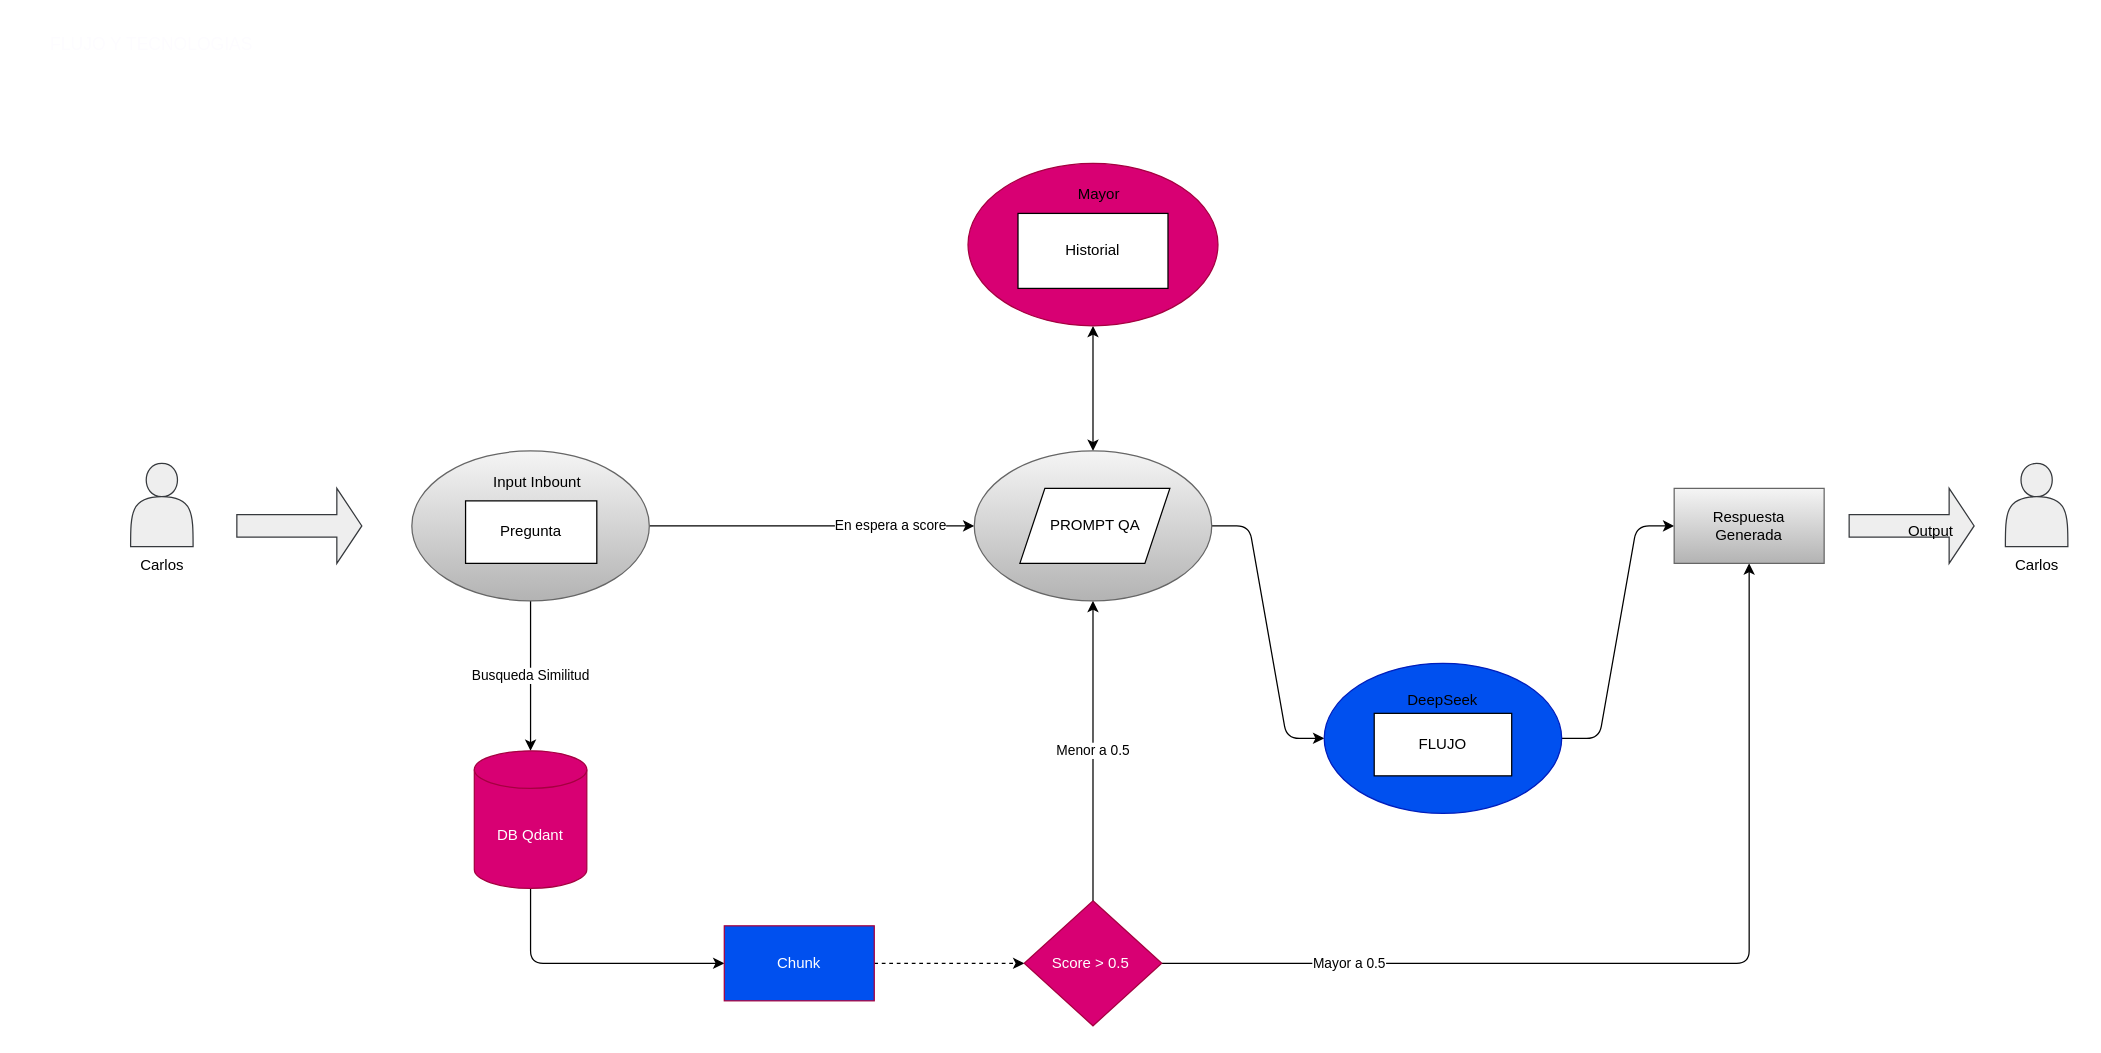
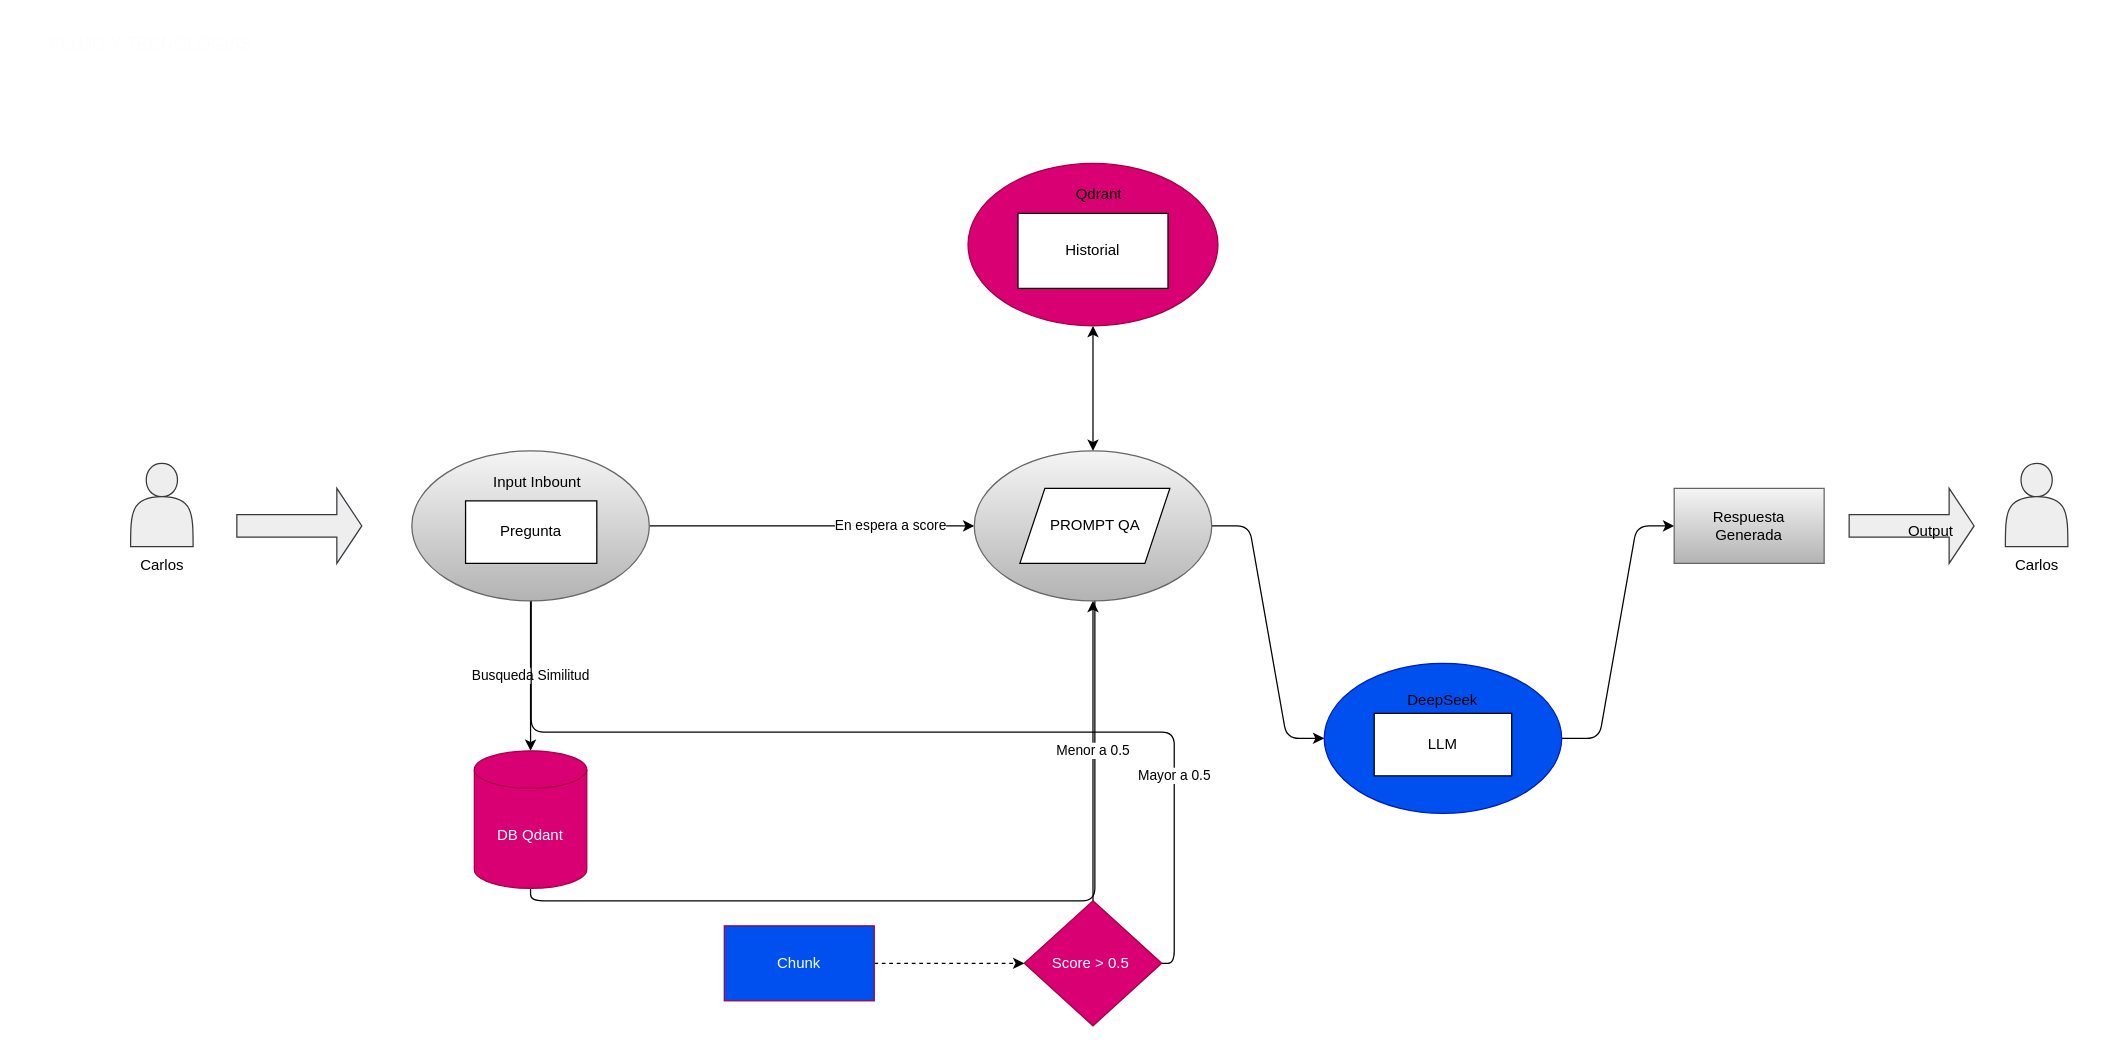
  <mxCell id="0" />
  <mxCell id="1" parent="0" />
  <mxCell id="2" style="edgeStyle=entityRelationEdgeStyle;html=1;exitX=1;exitY=0.5;exitDx=0;exitDy=0;entryX=0;entryY=0.5;entryDx=0;entryDy=0;" parent="1" source="28" target="24" edge="1"><mxGeometry relative="1" as="geometry" /></mxCell>
  <mxCell id="3" value="" style="edgeStyle=orthogonalEdgeStyle;html=1;fontColor=#000000;startArrow=classic;startFill=1;" parent="1" source="28" target="31" edge="1"><mxGeometry relative="1" as="geometry"><mxPoint x="959" y="320" as="sourcePoint" /></mxGeometry></mxCell>
  <mxCell id="4" value="En espera a score" style="edgeStyle=none;html=1;exitX=1;exitY=0.5;exitDx=0;exitDy=0;entryX=0;entryY=0.5;entryDx=0;entryDy=0;" parent="1" source="35" target="28" edge="1"><mxGeometry x="0.484" relative="1" as="geometry"><mxPoint as="offset" /></mxGeometry></mxCell>
  <mxCell id="5" value="Busqueda Similitud" style="edgeStyle=orthogonalEdgeStyle;html=1;exitX=0.5;exitY=1;exitDx=0;exitDy=0;entryX=0.5;entryY=0;entryDx=0;entryDy=0;entryPerimeter=0;" parent="1" source="35" target="7" edge="1"><mxGeometry relative="1" as="geometry"><mxPoint x="444" y="630" as="targetPoint" /></mxGeometry></mxCell>
- <mxCell id="6" style="edgeStyle=orthogonalEdgeStyle;html=1;exitX=0.5;exitY=1;exitDx=0;exitDy=0;exitPerimeter=0;entryX=0;entryY=0.5;entryDx=0;entryDy=0;" parent="1" source="7" target="9" edge="1"><mxGeometry relative="1" as="geometry" /></mxCell>
+ <mxCell id="6" style="edgeStyle=orthogonalEdgeStyle;html=1;exitX=0.5;exitY=1;exitDx=0;exitDy=0;exitPerimeter=0;" parent="1" source="7" target="29" edge="1"><mxGeometry relative="1" as="geometry" /></mxCell>
  <mxCell id="7" value="DB Qdant" style="shape=cylinder3;whiteSpace=wrap;html=1;boundedLbl=1;backgroundOutline=1;size=15;fillColor=#d80073;strokeColor=#A50040;fontColor=#ffffff;" parent="1" vertex="1"><mxGeometry x="379" y="600" width="90" height="110" as="geometry" /></mxCell>
  <mxCell id="8" style="edgeStyle=orthogonalEdgeStyle;html=1;exitX=1;exitY=0.5;exitDx=0;exitDy=0;entryX=0;entryY=0.5;entryDx=0;entryDy=0;dashed=1;" parent="1" source="9" target="11" edge="1"><mxGeometry relative="1" as="geometry" /></mxCell>
  <mxCell id="9" value="Chunk" style="rounded=0;whiteSpace=wrap;html=1;fillColor=#0050ef;fontColor=#ffffff;strokeColor=#A50040;" parent="1" vertex="1"><mxGeometry x="579" y="740" width="120" height="60" as="geometry" /></mxCell>
- <mxCell id="10" value="Mayor a 0.5" style="edgeStyle=orthogonalEdgeStyle;html=1;exitX=1;exitY=0.5;exitDx=0;exitDy=0;entryX=0.5;entryY=1;entryDx=0;entryDy=0;" parent="1" source="11" target="15" edge="1"><mxGeometry x="-0.62" relative="1" as="geometry"><mxPoint as="offset" /></mxGeometry></mxCell>
+ <mxCell id="10" value="Mayor a 0.5" style="edgeStyle=orthogonalEdgeStyle;html=1;exitX=1;exitY=0.5;exitDx=0;exitDy=0;" parent="1" source="11" target="37" edge="1"><mxGeometry x="-0.62" relative="1" as="geometry"><mxPoint as="offset" /></mxGeometry></mxCell>
  <mxCell id="11" value="Score &amp;gt; 0.5&amp;nbsp;" style="rhombus;whiteSpace=wrap;html=1;fillColor=#d80073;fontColor=#ffffff;strokeColor=#A50040;" parent="1" vertex="1"><mxGeometry x="819" y="720" width="110" height="100" as="geometry" /></mxCell>
  <mxCell id="12" value="Menor a 0.5" style="edgeStyle=orthogonalEdgeStyle;html=1;entryX=0.5;entryY=1;entryDx=0;entryDy=0;" parent="1" source="11" target="28" edge="1"><mxGeometry relative="1" as="geometry" /></mxCell>
  <mxCell id="13" style="edgeStyle=entityRelationEdgeStyle;html=1;entryX=0;entryY=0.5;entryDx=0;entryDy=0;" parent="1" source="24" target="15" edge="1"><mxGeometry relative="1" as="geometry" /></mxCell>
  <mxCell id="14" value="" style="shape=singleArrow;whiteSpace=wrap;html=1;fillColor=#eeeeee;strokeColor=#36393d;" parent="1" vertex="1"><mxGeometry x="189" y="390" width="100" height="60" as="geometry" /></mxCell>
  <mxCell id="15" value="&lt;font color=&quot;#000000&quot;&gt;Respuesta &lt;br&gt;Generada&lt;/font&gt;" style="rounded=0;whiteSpace=wrap;html=1;fillColor=#f5f5f5;gradientColor=#b3b3b3;strokeColor=#666666;" parent="1" vertex="1"><mxGeometry x="1339" y="390" width="120" height="60" as="geometry" /></mxCell>
  <mxCell id="16" value="&lt;font style=&quot;font-size: 14px;&quot;&gt;FLUJO Y TECNOLOGIAS&lt;/font&gt;" style="text;html=1;strokeColor=none;fillColor=none;align=center;verticalAlign=middle;whiteSpace=wrap;rounded=0;strokeWidth=3;fontColor=#FDFCFF;" parent="1" vertex="1"><mxGeometry x="20.5" y="20" width="200" height="30" as="geometry" /></mxCell>
  <mxCell id="17" value="" style="group" vertex="1" connectable="0" parent="1"><mxGeometry x="1599" y="370" width="60" height="100" as="geometry" /></mxCell>
  <mxCell id="18" value="" style="shape=actor;whiteSpace=wrap;html=1;fillColor=#eeeeee;strokeColor=#36393d;" parent="17" vertex="1"><mxGeometry x="5" width="50" height="66.667" as="geometry" /></mxCell>
  <mxCell id="19" value="Carlos" style="text;html=1;align=center;verticalAlign=middle;resizable=0;points=[];autosize=1;strokeColor=none;fillColor=none;" parent="17" vertex="1"><mxGeometry y="66.667" width="60" height="30" as="geometry" /></mxCell>
  <mxCell id="20" value="" style="group" vertex="1" connectable="0" parent="1"><mxGeometry x="1479" y="390" width="100" height="60" as="geometry" /></mxCell>
  <mxCell id="21" value="" style="shape=singleArrow;whiteSpace=wrap;html=1;fillColor=#eeeeee;strokeColor=#36393d;" parent="20" vertex="1"><mxGeometry width="100" height="60" as="geometry" /></mxCell>
  <mxCell id="22" value="Output" style="text;html=1;align=center;verticalAlign=middle;resizable=0;points=[];autosize=1;strokeColor=none;fillColor=none;fontColor=#000000;" parent="20" vertex="1"><mxGeometry x="35" y="20" width="60" height="30" as="geometry" /></mxCell>
  <mxCell id="23" value="" style="group" vertex="1" connectable="0" parent="1"><mxGeometry x="1059" y="530" width="190" height="120" as="geometry" /></mxCell>
  <mxCell id="24" value="" style="ellipse;whiteSpace=wrap;html=1;fillColor=#0050ef;fontColor=#ffffff;strokeColor=#001DBC;" parent="23" vertex="1"><mxGeometry width="190" height="120" as="geometry" /></mxCell>
- <mxCell id="25" value="FLUJO" style="rounded=0;whiteSpace=wrap;html=1;" parent="23" vertex="1"><mxGeometry x="40" y="40" width="110" height="50" as="geometry" /></mxCell>
+ <mxCell id="25" value="LLM" style="rounded=0;whiteSpace=wrap;html=1;" parent="23" vertex="1"><mxGeometry x="40" y="40" width="110" height="50" as="geometry" /></mxCell>
  <mxCell id="26" value="DeepSeek" style="text;html=1;strokeColor=none;fillColor=none;align=center;verticalAlign=middle;whiteSpace=wrap;rounded=0;" parent="23" vertex="1"><mxGeometry x="65" y="10" width="60" height="40" as="geometry" /></mxCell>
  <mxCell id="27" value="" style="group" vertex="1" connectable="0" parent="1"><mxGeometry x="779" y="360" width="190" height="120" as="geometry" /></mxCell>
  <mxCell id="28" value="" style="ellipse;whiteSpace=wrap;html=1;fillColor=#f5f5f5;gradientColor=#b3b3b3;strokeColor=#666666;" parent="27" vertex="1"><mxGeometry width="190" height="120" as="geometry" /></mxCell>
  <mxCell id="29" value="PROMPT QA" style="shape=parallelogram;perimeter=parallelogramPerimeter;whiteSpace=wrap;html=1;fixedSize=1;" parent="27" vertex="1"><mxGeometry x="36.5" y="30" width="120" height="60" as="geometry" /></mxCell>
  <mxCell id="30" value="" style="group;fillColor=none;" vertex="1" connectable="0" parent="1"><mxGeometry x="774" y="130" width="200" height="130" as="geometry" /></mxCell>
  <mxCell id="31" value="" style="ellipse;whiteSpace=wrap;html=1;fillColor=#d80073;fontColor=#ffffff;strokeColor=#A50040;" parent="30" vertex="1"><mxGeometry width="200" height="130" as="geometry" /></mxCell>
  <mxCell id="32" value="Historial" style="rounded=0;whiteSpace=wrap;html=1;" parent="30" vertex="1"><mxGeometry x="40" y="40" width="120" height="60" as="geometry" /></mxCell>
- <mxCell id="33" value="Mayor" style="text;html=1;strokeColor=none;fillColor=none;align=center;verticalAlign=middle;whiteSpace=wrap;rounded=0;" parent="30" vertex="1"><mxGeometry x="75" y="10" width="60" height="30" as="geometry" /></mxCell>
+ <mxCell id="33" value="Qdrant" style="text;html=1;strokeColor=none;fillColor=none;align=center;verticalAlign=middle;whiteSpace=wrap;rounded=0;" parent="30" vertex="1"><mxGeometry x="75" y="10" width="60" height="30" as="geometry" /></mxCell>
  <mxCell id="34" value="" style="group" vertex="1" connectable="0" parent="1"><mxGeometry x="329" y="360" width="190" height="120" as="geometry" /></mxCell>
  <mxCell id="35" value="" style="ellipse;whiteSpace=wrap;html=1;fillColor=#f5f5f5;gradientColor=#b3b3b3;strokeColor=#666666;" parent="34" vertex="1"><mxGeometry width="190" height="120" as="geometry" /></mxCell>
  <mxCell id="36" value="Input Inbount" style="text;html=1;align=center;verticalAlign=middle;whiteSpace=wrap;rounded=0;fillColor=none;fontColor=#000000;" parent="34" vertex="1"><mxGeometry x="58" y="10" width="85" height="30" as="geometry" /></mxCell>
  <mxCell id="37" value="Pregunta" style="rounded=0;whiteSpace=wrap;html=1;" parent="34" vertex="1"><mxGeometry x="43" y="40" width="105" height="50" as="geometry" /></mxCell>
  <mxCell id="38" value="" style="group" vertex="1" connectable="0" parent="1"><mxGeometry x="99" y="370" width="60" height="100" as="geometry" /></mxCell>
  <mxCell id="39" value="" style="shape=actor;whiteSpace=wrap;html=1;fillColor=#eeeeee;strokeColor=#36393d;" vertex="1" parent="38"><mxGeometry x="5" width="50" height="66.667" as="geometry" /></mxCell>
  <mxCell id="40" value="Carlos" style="text;html=1;align=center;verticalAlign=middle;resizable=0;points=[];autosize=1;strokeColor=none;fillColor=none;" vertex="1" parent="38"><mxGeometry y="66.667" width="60" height="30" as="geometry" /></mxCell>
